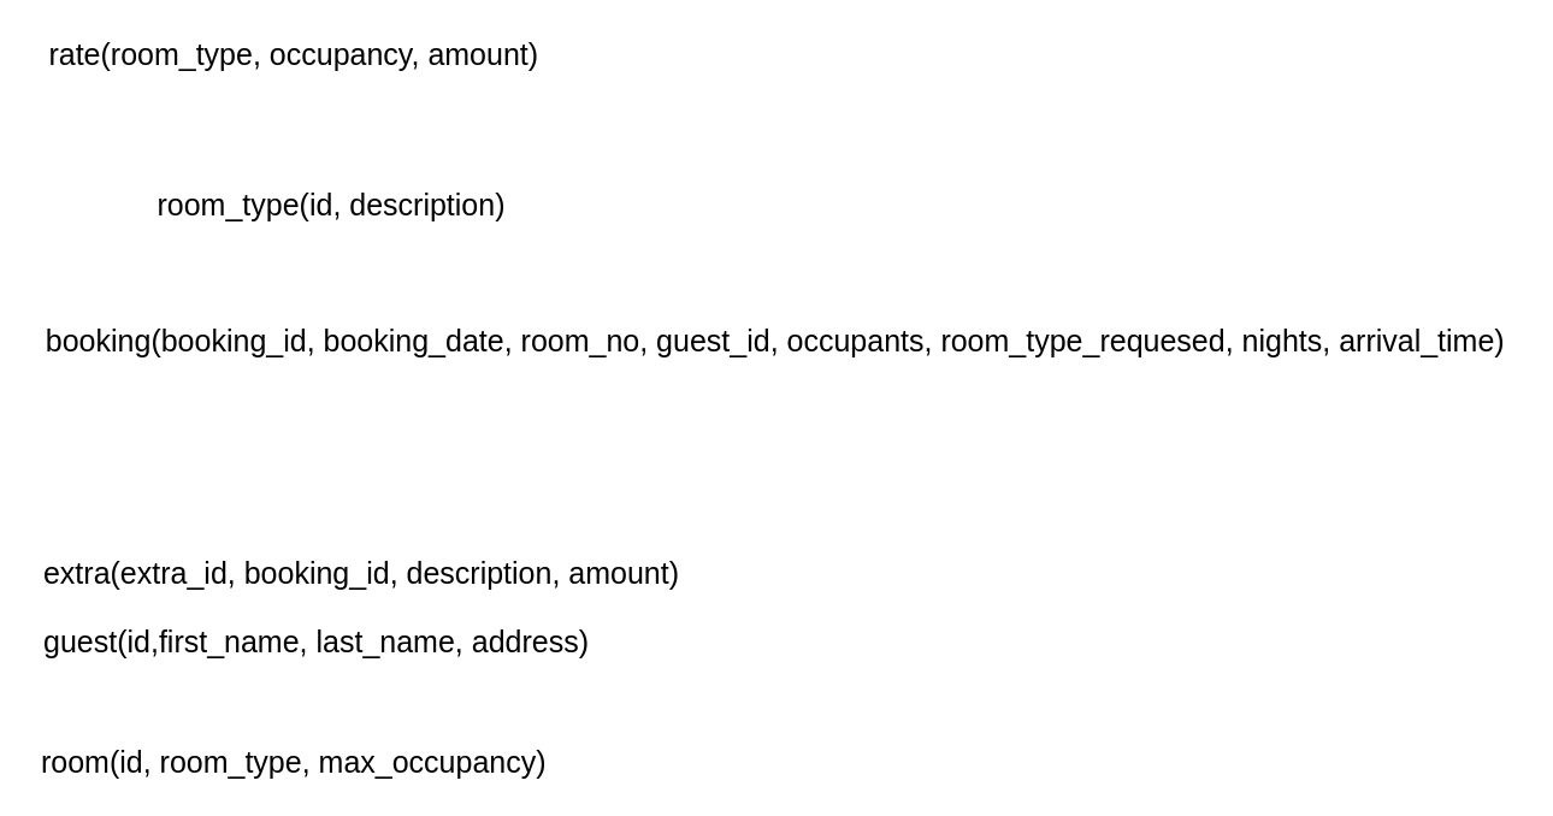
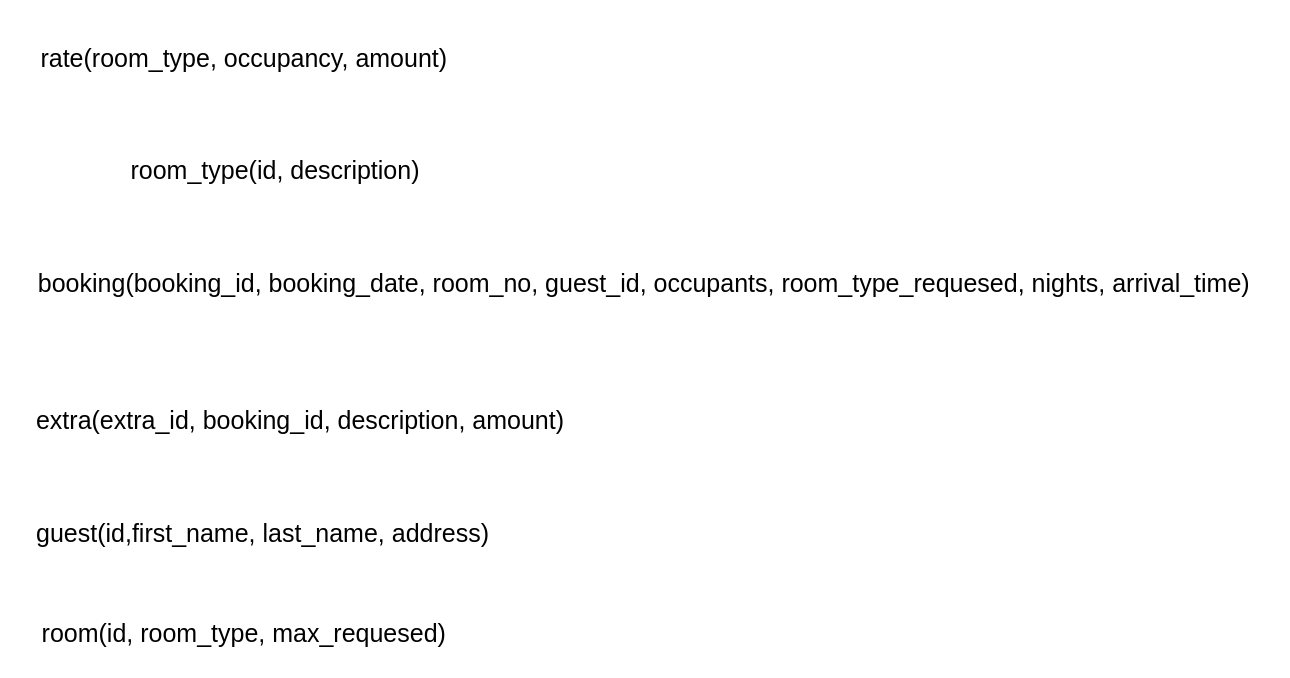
  <mxCell id="0" />
  <mxCell id="1" parent="0" />
- <mxCell id="2" value="&lt;font style=&quot;font-size: 20px;&quot;&gt;rate(room_type, occupancy, amount)&lt;/font&gt;" style="text;html=1;align=center;verticalAlign=middle;whiteSpace=wrap;rounded=0;" vertex="1" parent="1"><mxGeometry x="20" y="20" width="350" height="30" as="geometry" /></mxCell>
- <mxCell id="3" value="&lt;font style=&quot;font-size: 20px;&quot;&gt;room(id, room_type, max_occupancy)&lt;/font&gt;" style="text;html=1;align=center;verticalAlign=middle;whiteSpace=wrap;rounded=0;" vertex="1" parent="1"><mxGeometry x="20" y="490" width="350" height="30" as="geometry" /></mxCell>
+ <mxCell id="2" value="&lt;font style=&quot;font-size: 20px;&quot;&gt;rate(room_type, occupancy, amount)&lt;/font&gt;" style="text;html=1;align=center;verticalAlign=middle;whiteSpace=wrap;rounded=0;" vertex="1" parent="1"><mxGeometry x="20" y="30" width="350" height="30" as="geometry" /></mxCell>
+ <mxCell id="3" value="&lt;font style=&quot;font-size: 20px;&quot;&gt;room(id, room_type, max_requesed)&lt;/font&gt;" style="text;html=1;align=center;verticalAlign=middle;whiteSpace=wrap;rounded=0;" vertex="1" parent="1"><mxGeometry x="20" y="490" width="350" height="30" as="geometry" /></mxCell>
  <mxCell id="4" value="&lt;font style=&quot;font-size: 20px;&quot;&gt;room_type(id, description)&lt;/font&gt;" style="text;html=1;align=center;verticalAlign=middle;whiteSpace=wrap;rounded=0;" vertex="1" parent="1"><mxGeometry x="95" y="120" width="250" height="30" as="geometry" /></mxCell>
- <mxCell id="5" value="&lt;font style=&quot;font-size: 20px;&quot;&gt;extra(extra_id, booking_id, description, amount)&lt;/font&gt;" style="text;html=1;align=center;verticalAlign=middle;whiteSpace=wrap;rounded=0;" vertex="1" parent="1"><mxGeometry x="20" y="365" width="440" height="30" as="geometry" /></mxCell>
+ <mxCell id="5" value="&lt;font style=&quot;font-size: 20px;&quot;&gt;extra(extra_id, booking_id, description, amount)&lt;/font&gt;" style="text;html=1;align=center;verticalAlign=middle;whiteSpace=wrap;rounded=0;" vertex="1" parent="1"><mxGeometry x="20" y="320" width="440" height="30" as="geometry" /></mxCell>
  <mxCell id="6" value="&lt;font style=&quot;font-size: 20px;&quot;&gt;booking(booking_id, booking_date, room_no, guest_id, occupants, room_type_requesed, nights, arrival_time)&lt;/font&gt;" style="text;html=1;align=center;verticalAlign=middle;whiteSpace=wrap;rounded=0;" vertex="1" parent="1"><mxGeometry x="20" y="210" width="990" height="30" as="geometry" /></mxCell>
  <mxCell id="7" value="&lt;font style=&quot;font-size: 20px;&quot;&gt;guest(id,first_name, last_name, address)&lt;/font&gt;" style="text;html=1;align=center;verticalAlign=middle;whiteSpace=wrap;rounded=0;" vertex="1" parent="1"><mxGeometry x="20" y="410" width="380" height="30" as="geometry" /></mxCell>
